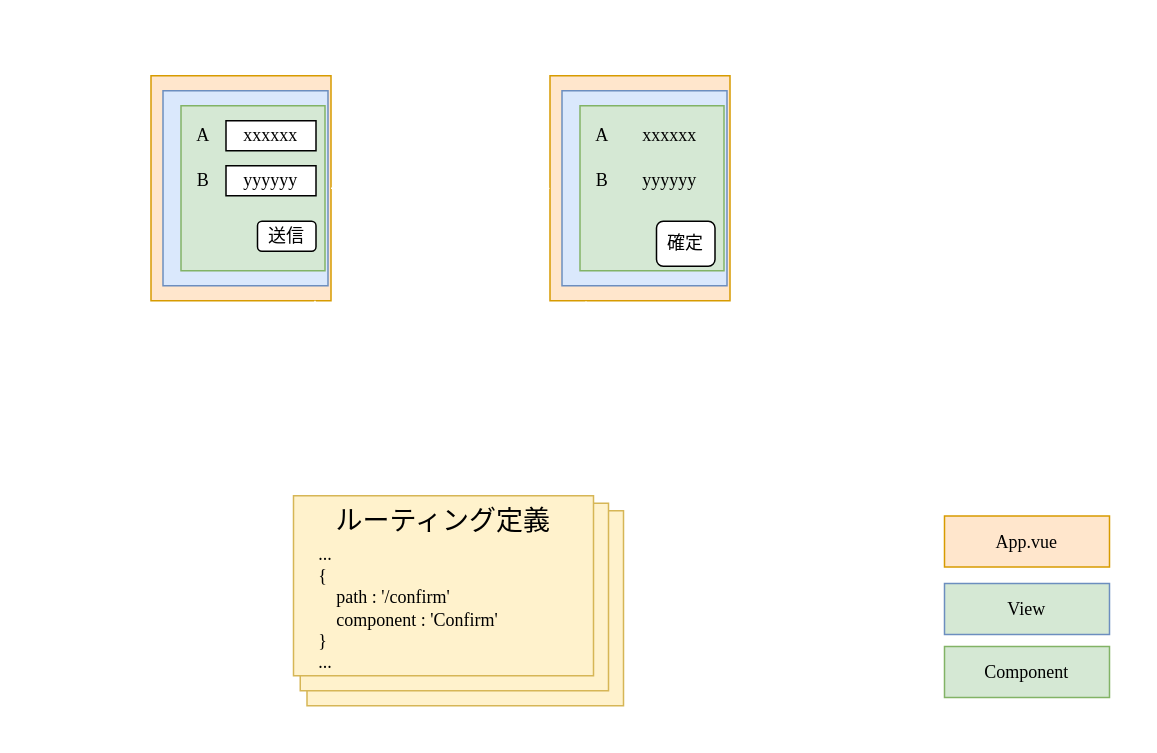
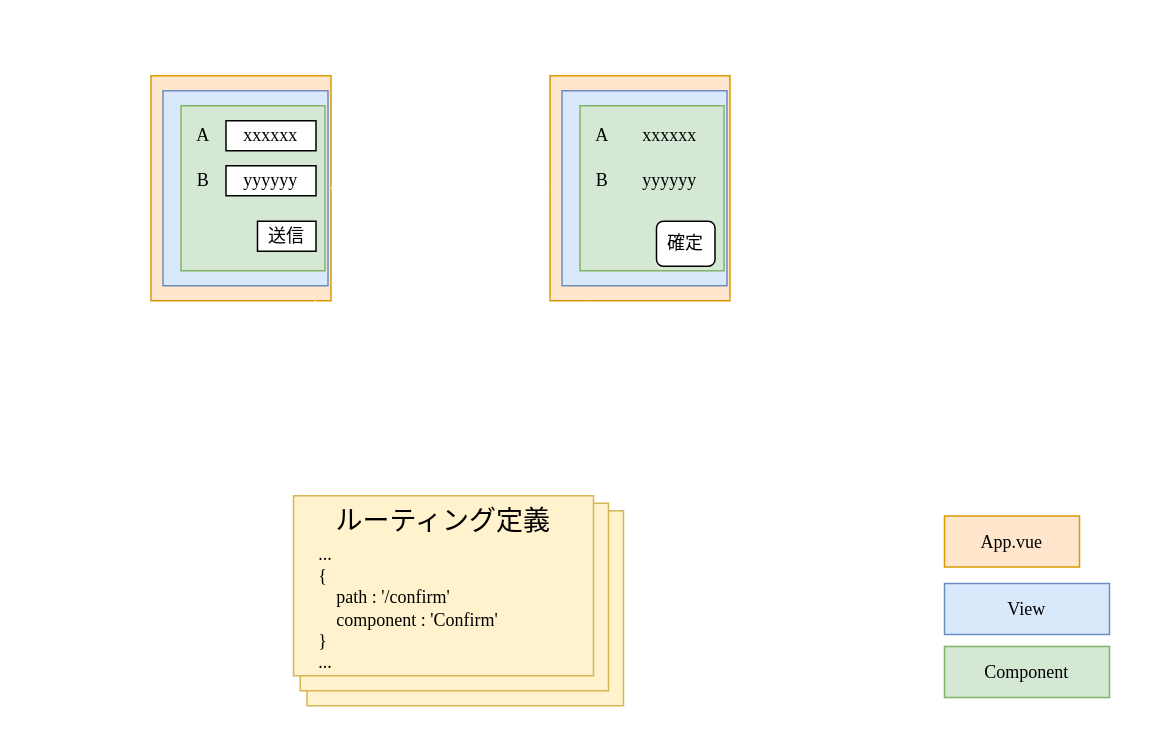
  <mxCell id="0" />
  <mxCell id="1" parent="0" />
  <mxCell id="2" value="ルーティング定義" style="rounded=0;whiteSpace=wrap;html=1;fillColor=#fff2cc;align=center;verticalAlign=top;strokeColor=#d6b656;fontFamily=Noto Sans JP;fontSource=https%3A%2F%2Ffonts.googleapis.com%2Fcss%3Ffamily%3DNoto%2BSans%2BJP;" parent="1" vertex="1"><mxGeometry x="204" y="340" width="211" height="130" as="geometry" /></mxCell>
  <mxCell id="3" value="ルーティング定義" style="rounded=0;whiteSpace=wrap;html=1;fillColor=#fff2cc;align=center;verticalAlign=top;strokeColor=#d6b656;fontFamily=Noto Sans JP;fontSource=https%3A%2F%2Ffonts.googleapis.com%2Fcss%3Ffamily%3DNoto%2BSans%2BJP;" parent="1" vertex="1"><mxGeometry x="199.5" y="335" width="205.5" height="125" as="geometry" /></mxCell>
  <mxCell id="4" value="凡例" style="rounded=0;whiteSpace=wrap;html=1;verticalAlign=top;fontFamily=Noto Sans JP;fontSource=https%3A%2F%2Ffonts.googleapis.com%2Fcss%3Ffamily%3DNoto%2BSans%2BJP;fillColor=none;strokeColor=#FFFFFF;fontColor=#FFFFFF;" parent="1" vertex="1"><mxGeometry x="619" y="317.5" width="130" height="160" as="geometry" /></mxCell>
- <mxCell id="5" value="App.vue" style="rounded=0;whiteSpace=wrap;html=1;fillColor=#ffe6cc;strokeColor=#d79b00;fontFamily=Noto Sans JP;fontSource=https%3A%2F%2Ffonts.googleapis.com%2Fcss%3Ffamily%3DNoto%2BSans%2BJP;" parent="1" vertex="1"><mxGeometry x="629" y="343.5" width="110" height="34" as="geometry" /></mxCell>
- <mxCell id="6" value="View" style="rounded=0;whiteSpace=wrap;html=1;fillColor=#d5e8d4;strokeColor=#6c8ebf;fontFamily=Noto Sans JP;fontSource=https%3A%2F%2Ffonts.googleapis.com%2Fcss%3Ffamily%3DNoto%2BSans%2BJP;" parent="1" vertex="1"><mxGeometry x="629" y="388.5" width="110" height="34" as="geometry" /></mxCell>
+ <mxCell id="5" value="App.vue" style="rounded=0;whiteSpace=wrap;html=1;fillColor=#ffe6cc;strokeColor=#d79b00;fontFamily=Noto Sans JP;fontSource=https%3A%2F%2Ffonts.googleapis.com%2Fcss%3Ffamily%3DNoto%2BSans%2BJP;" parent="1" vertex="1"><mxGeometry x="629" y="343.5" width="90" height="34" as="geometry" /></mxCell>
+ <mxCell id="6" value="View" style="rounded=0;whiteSpace=wrap;html=1;fillColor=#dae8fc;strokeColor=#6c8ebf;fontFamily=Noto Sans JP;fontSource=https%3A%2F%2Ffonts.googleapis.com%2Fcss%3Ffamily%3DNoto%2BSans%2BJP;" parent="1" vertex="1"><mxGeometry x="629" y="388.5" width="110" height="34" as="geometry" /></mxCell>
  <mxCell id="7" value="Component" style="rounded=0;whiteSpace=wrap;html=1;fillColor=#d5e8d4;strokeColor=#82b366;fontFamily=Noto Sans JP;fontSource=https%3A%2F%2Ffonts.googleapis.com%2Fcss%3Ffamily%3DNoto%2BSans%2BJP;" parent="1" vertex="1"><mxGeometry x="629" y="430.5" width="110" height="34" as="geometry" /></mxCell>
  <mxCell id="8" value="" style="rounded=0;whiteSpace=wrap;html=1;fillColor=#ffe6cc;strokeColor=#d79b00;fontFamily=Noto Sans JP;fontSource=https%3A%2F%2Ffonts.googleapis.com%2Fcss%3Ffamily%3DNoto%2BSans%2BJP;" parent="1" vertex="1"><mxGeometry x="100" y="50" width="120" height="150" as="geometry" /></mxCell>
  <mxCell id="9" value="" style="rounded=0;whiteSpace=wrap;html=1;fillColor=#dae8fc;strokeColor=#6c8ebf;fontFamily=Noto Sans JP;fontSource=https%3A%2F%2Ffonts.googleapis.com%2Fcss%3Ffamily%3DNoto%2BSans%2BJP;" parent="1" vertex="1"><mxGeometry x="108" y="60" width="110" height="130" as="geometry" /></mxCell>
  <mxCell id="10" value="" style="rounded=0;whiteSpace=wrap;html=1;fillColor=#d5e8d4;strokeColor=#82b366;fontFamily=Noto Sans JP;fontSource=https%3A%2F%2Ffonts.googleapis.com%2Fcss%3Ffamily%3DNoto%2BSans%2BJP;" parent="1" vertex="1"><mxGeometry x="120" y="70" width="96" height="110" as="geometry" /></mxCell>
  <mxCell id="11" value="xxxxxx" style="rounded=0;whiteSpace=wrap;html=1;fontFamily=Noto Sans JP;fontSource=https%3A%2F%2Ffonts.googleapis.com%2Fcss%3Ffamily%3DNoto%2BSans%2BJP;" parent="1" vertex="1"><mxGeometry x="150" y="80" width="60" height="20" as="geometry" /></mxCell>
  <mxCell id="12" value="A" style="text;html=1;strokeColor=none;fillColor=none;align=center;verticalAlign=middle;whiteSpace=wrap;rounded=0;fontFamily=Noto Sans JP;fontSource=https%3A%2F%2Ffonts.googleapis.com%2Fcss%3Ffamily%3DNoto%2BSans%2BJP;" parent="1" vertex="1"><mxGeometry x="125" y="80" width="20" height="20" as="geometry" /></mxCell>
  <mxCell id="13" value="yyyyyy" style="rounded=0;whiteSpace=wrap;html=1;fontFamily=Noto Sans JP;fontSource=https%3A%2F%2Ffonts.googleapis.com%2Fcss%3Ffamily%3DNoto%2BSans%2BJP;" parent="1" vertex="1"><mxGeometry x="150" y="110" width="60" height="20" as="geometry" /></mxCell>
  <mxCell id="14" value="B" style="text;html=1;strokeColor=none;fillColor=none;align=center;verticalAlign=middle;whiteSpace=wrap;rounded=0;fontFamily=Noto Sans JP;fontSource=https%3A%2F%2Ffonts.googleapis.com%2Fcss%3Ffamily%3DNoto%2BSans%2BJP;" parent="1" vertex="1"><mxGeometry x="125" y="110" width="20" height="20" as="geometry" /></mxCell>
- <mxCell id="15" value="送信" style="rounded=1;whiteSpace=wrap;html=1;fontFamily=Noto Sans JP;fontSource=https%3A%2F%2Ffonts.googleapis.com%2Fcss%3Ffamily%3DNoto%2BSans%2BJP;" parent="1" vertex="1"><mxGeometry x="171" y="147" width="39" height="20" as="geometry" /></mxCell>
+ <mxCell id="15" value="送信" style="whiteSpace=wrap;html=1;fontFamily=Noto Sans JP;fontSource=https%3A%2F%2Ffonts.googleapis.com%2Fcss%3Ffamily%3DNoto%2BSans%2BJP;rounded=0;" parent="1" vertex="1"><mxGeometry x="171" y="147" width="39" height="20" as="geometry" /></mxCell>
  <mxCell id="16" value="" style="rounded=0;whiteSpace=wrap;html=1;fillColor=#ffe6cc;strokeColor=#d79b00;fontFamily=Noto Sans JP;fontSource=https%3A%2F%2Ffonts.googleapis.com%2Fcss%3Ffamily%3DNoto%2BSans%2BJP;" parent="1" vertex="1"><mxGeometry x="366" y="50" width="120" height="150" as="geometry" /></mxCell>
  <mxCell id="17" value="" style="rounded=0;whiteSpace=wrap;html=1;fillColor=#dae8fc;strokeColor=#6c8ebf;fontFamily=Noto Sans JP;fontSource=https%3A%2F%2Ffonts.googleapis.com%2Fcss%3Ffamily%3DNoto%2BSans%2BJP;" parent="1" vertex="1"><mxGeometry x="374" y="60" width="110" height="130" as="geometry" /></mxCell>
  <mxCell id="18" value="" style="rounded=0;whiteSpace=wrap;html=1;fillColor=#d5e8d4;strokeColor=#82b366;fontFamily=Noto Sans JP;fontSource=https%3A%2F%2Ffonts.googleapis.com%2Fcss%3Ffamily%3DNoto%2BSans%2BJP;" parent="1" vertex="1"><mxGeometry x="386" y="70" width="96" height="110" as="geometry" /></mxCell>
  <mxCell id="19" value="xxxxxx" style="rounded=0;whiteSpace=wrap;html=1;fillColor=none;strokeColor=none;fontFamily=Noto Sans JP;fontSource=https%3A%2F%2Ffonts.googleapis.com%2Fcss%3Ffamily%3DNoto%2BSans%2BJP;" parent="1" vertex="1"><mxGeometry x="416" y="80" width="60" height="20" as="geometry" /></mxCell>
  <mxCell id="20" value="A" style="text;html=1;strokeColor=none;fillColor=none;align=center;verticalAlign=middle;whiteSpace=wrap;rounded=0;fontFamily=Noto Sans JP;fontSource=https%3A%2F%2Ffonts.googleapis.com%2Fcss%3Ffamily%3DNoto%2BSans%2BJP;" parent="1" vertex="1"><mxGeometry x="391" y="80" width="20" height="20" as="geometry" /></mxCell>
  <mxCell id="21" value="yyyyyy" style="rounded=0;whiteSpace=wrap;html=1;fillColor=none;strokeColor=none;fontFamily=Noto Sans JP;fontSource=https%3A%2F%2Ffonts.googleapis.com%2Fcss%3Ffamily%3DNoto%2BSans%2BJP;" parent="1" vertex="1"><mxGeometry x="416" y="110" width="60" height="20" as="geometry" /></mxCell>
  <mxCell id="22" value="B" style="text;html=1;strokeColor=none;fillColor=none;align=center;verticalAlign=middle;whiteSpace=wrap;rounded=0;fontFamily=Noto Sans JP;fontSource=https%3A%2F%2Ffonts.googleapis.com%2Fcss%3Ffamily%3DNoto%2BSans%2BJP;" parent="1" vertex="1"><mxGeometry x="391" y="110" width="20" height="20" as="geometry" /></mxCell>
  <mxCell id="23" value="確定" style="rounded=1;whiteSpace=wrap;html=1;fontFamily=Noto Sans JP;fontSource=https%3A%2F%2Ffonts.googleapis.com%2Fcss%3Ffamily%3DNoto%2BSans%2BJP;" parent="1" vertex="1"><mxGeometry x="437" y="147" width="39" height="30" as="geometry" /></mxCell>
  <mxCell id="24" value="Vue Router" style="rounded=0;whiteSpace=wrap;html=1;fillColor=none;verticalAlign=top;fontSize=18;fontFamily=Noto Sans JP;fontSource=https%3A%2F%2Ffonts.googleapis.com%2Fcss%3Ffamily%3DNoto%2BSans%2BJP;strokeColor=#FFFFFF;fontColor=#FFFFFF;" parent="1" vertex="1"><mxGeometry x="170" y="290" width="270" height="190" as="geometry" /></mxCell>
  <mxCell id="25" value="ルーティング定義" style="rounded=0;whiteSpace=wrap;html=1;fillColor=#fff2cc;align=center;verticalAlign=top;strokeColor=#d6b656;fontSize=18;fontFamily=Noto Sans JP;fontSource=https%3A%2F%2Ffonts.googleapis.com%2Fcss%3Ffamily%3DNoto%2BSans%2BJP;" parent="1" vertex="1"><mxGeometry x="195" y="330" width="200" height="120" as="geometry" /></mxCell>
  <mxCell id="26" value="...&lt;br&gt;{&lt;br&gt;&amp;nbsp; &amp;nbsp; path : '/confirm'&lt;br&gt;&amp;nbsp; &amp;nbsp; component : 'Confirm'&lt;br&gt;}&lt;br&gt;..." style="text;html=1;strokeColor=none;fillColor=none;align=left;verticalAlign=middle;whiteSpace=wrap;rounded=0;fontFamily=Noto Sans JP;fontSource=https%3A%2F%2Ffonts.googleapis.com%2Fcss%3Ffamily%3DNoto%2BSans%2BJP;" parent="1" vertex="1"><mxGeometry x="210" y="355" width="159" height="100" as="geometry" /></mxCell>
  <mxCell id="27" value="" style="endArrow=classic;html=1;exitX=0.911;exitY=1;exitDx=0;exitDy=0;exitPerimeter=0;fontFamily=Noto Sans JP;fontSource=https%3A%2F%2Ffonts.googleapis.com%2Fcss%3Ffamily%3DNoto%2BSans%2BJP;strokeColor=#FFFFFF;" parent="1" source="8" edge="1"><mxGeometry width="50" height="50" relative="1" as="geometry"><mxPoint x="260" y="330" as="sourcePoint" /><mxPoint x="209" y="290" as="targetPoint" /></mxGeometry></mxCell>
  <mxCell id="28" value="" style="endArrow=classic;html=1;entryX=0.25;entryY=1;entryDx=0;entryDy=0;fontFamily=Noto Sans JP;fontSource=https%3A%2F%2Ffonts.googleapis.com%2Fcss%3Ffamily%3DNoto%2BSans%2BJP;strokeColor=#FFFFFF;" parent="1" edge="1"><mxGeometry width="50" height="50" relative="1" as="geometry"><mxPoint x="390" y="290" as="sourcePoint" /><mxPoint x="390" y="200" as="targetPoint" /></mxGeometry></mxCell>
  <mxCell id="29" value="" style="endArrow=classic;html=1;exitX=1;exitY=0.5;exitDx=0;exitDy=0;entryX=0;entryY=0.5;entryDx=0;entryDy=0;fontFamily=Noto Sans JP;fontSource=https%3A%2F%2Ffonts.googleapis.com%2Fcss%3Ffamily%3DNoto%2BSans%2BJP;strokeColor=#FFFFFF;" parent="1" source="8" target="16" edge="1"><mxGeometry width="50" height="50" relative="1" as="geometry"><mxPoint x="219.32" y="210" as="sourcePoint" /><mxPoint x="219.34" y="298.05" as="targetPoint" /></mxGeometry></mxCell>
  <mxCell id="30" value="①/confirmを要求" style="text;html=1;strokeColor=none;fillColor=none;align=center;verticalAlign=middle;whiteSpace=wrap;rounded=0;fontSize=18;fontFamily=Noto Sans JP;fontSource=https%3A%2F%2Ffonts.googleapis.com%2Fcss%3Ffamily%3DNoto%2BSans%2BJP;fontColor=#FFFFFF;" parent="1" vertex="1"><mxGeometry x="20" y="220" width="154" height="30" as="geometry" /></mxCell>
  <mxCell id="31" value="②表示する画面コンポーネントを&lt;br style=&quot;font-size: 18px;&quot;&gt;&lt;div style=&quot;text-align: left; font-size: 18px;&quot;&gt;&lt;span style=&quot;font-size: 18px;&quot;&gt;InputからComfirmに切り替える&lt;/span&gt;&lt;/div&gt;" style="text;html=1;strokeColor=none;fillColor=none;align=center;verticalAlign=middle;whiteSpace=wrap;rounded=0;fontSize=18;fontFamily=Noto Sans JP;fontSource=https%3A%2F%2Ffonts.googleapis.com%2Fcss%3Ffamily%3DNoto%2BSans%2BJP;fontColor=#FFFFFF;" parent="1" vertex="1"><mxGeometry x="416" y="230" width="290" height="30" as="geometry" /></mxCell>
  <mxCell id="32" value="入力画面 (#/input)" style="text;html=1;strokeColor=none;fillColor=none;align=center;verticalAlign=middle;whiteSpace=wrap;rounded=0;fontSize=18;fontFamily=Noto Sans JP;fontSource=https%3A%2F%2Ffonts.googleapis.com%2Fcss%3Ffamily%3DNoto%2BSans%2BJP;fontColor=#FFFFFF;" parent="1" vertex="1"><mxGeometry x="80.75" y="20" width="164.5" height="30" as="geometry" /></mxCell>
  <mxCell id="33" value="確認画面 (#/path)" style="text;html=1;strokeColor=none;fillColor=none;align=center;verticalAlign=middle;whiteSpace=wrap;rounded=0;fontSize=18;fontFamily=Noto Sans JP;fontSource=https%3A%2F%2Ffonts.googleapis.com%2Fcss%3Ffamily%3DNoto%2BSans%2BJP;fontColor=#FFFFFF;" parent="1" vertex="1"><mxGeometry x="333.69" y="20" width="184.62" height="30" as="geometry" /></mxCell>
  <mxCell id="34" value="③画面遷移" style="text;html=1;strokeColor=none;fillColor=none;align=center;verticalAlign=middle;whiteSpace=wrap;rounded=0;fontSize=18;fontFamily=Noto Sans JP;fontSource=https%3A%2F%2Ffonts.googleapis.com%2Fcss%3Ffamily%3DNoto%2BSans%2BJP;fontColor=#FFFFFF;" parent="1" vertex="1"><mxGeometry x="234.5" y="95" width="110" height="30" as="geometry" /></mxCell>
